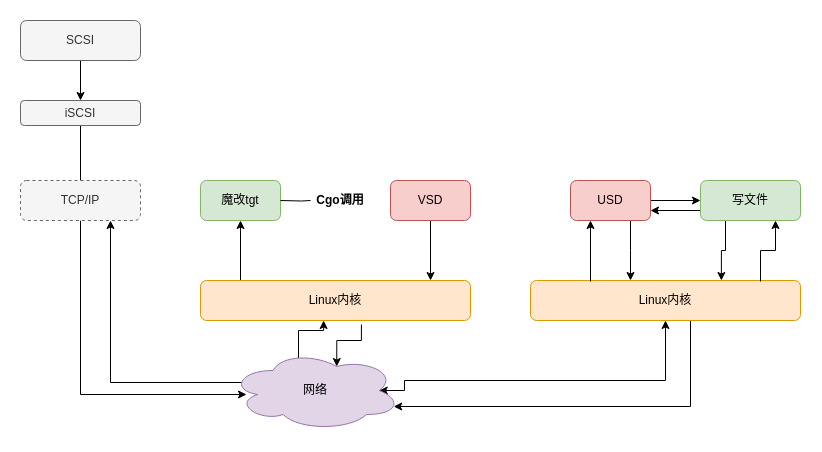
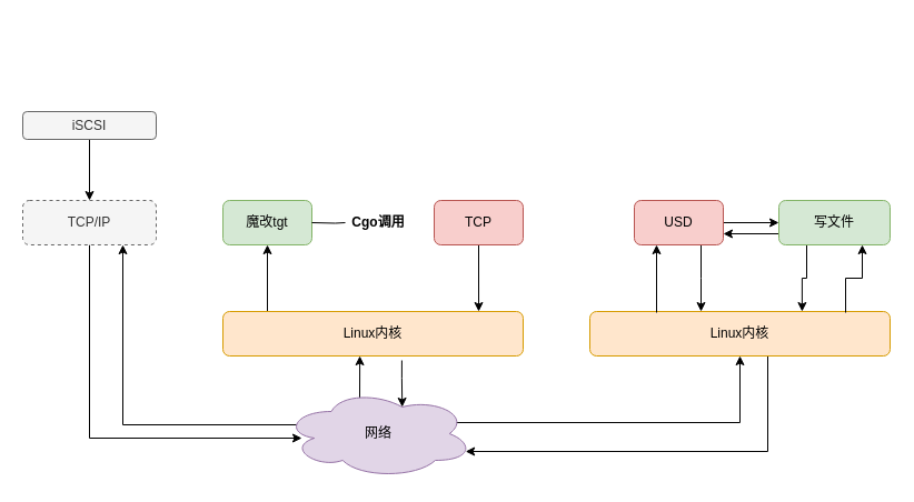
  <mxCell id="0" />
  <mxCell id="1" parent="0" />
- <mxCell id="2" style="edgeStyle=orthogonalEdgeStyle;rounded=0;orthogonalLoop=1;jettySize=auto;html=1;exitX=0.5;exitY=1;exitDx=0;exitDy=0;entryX=0.5;entryY=0;entryDx=0;entryDy=0;" parent="1" source="3" target="5" edge="1"><mxGeometry relative="1" as="geometry" /></mxCell>
- <mxCell id="3" value="SCSI" style="rounded=1;whiteSpace=wrap;html=1;fillColor=#f5f5f5;fontColor=#333333;strokeColor=#666666;" parent="1" vertex="1"><mxGeometry x="20" y="20" width="120" height="40" as="geometry" /></mxCell>
- <mxCell id="4" style="edgeStyle=orthogonalEdgeStyle;rounded=0;orthogonalLoop=1;jettySize=auto;html=1;exitX=0.5;exitY=1;exitDx=0;exitDy=0;entryX=0.5;entryY=0;entryDx=0;entryDy=0;endArrow=none;" parent="1" source="5" target="7" edge="1"><mxGeometry relative="1" as="geometry" /></mxCell>
+ <mxCell id="4" style="edgeStyle=orthogonalEdgeStyle;rounded=0;orthogonalLoop=1;jettySize=auto;html=1;exitX=0.5;exitY=1;exitDx=0;exitDy=0;entryX=0.5;entryY=0;entryDx=0;entryDy=0;" parent="1" source="5" target="7" edge="1"><mxGeometry relative="1" as="geometry" /></mxCell>
  <mxCell id="5" value="iSCSI" style="rounded=1;whiteSpace=wrap;html=1;fillColor=#f5f5f5;fontColor=#333333;strokeColor=#666666;" parent="1" vertex="1"><mxGeometry x="20" y="100" width="120" height="25" as="geometry" /></mxCell>
  <mxCell id="6" style="edgeStyle=orthogonalEdgeStyle;rounded=0;orthogonalLoop=1;jettySize=auto;html=1;exitX=0.5;exitY=1;exitDx=0;exitDy=0;entryX=0.094;entryY=0.55;entryDx=0;entryDy=0;entryPerimeter=0;startArrow=none;startFill=0;" parent="1" source="7" target="11" edge="1"><mxGeometry relative="1" as="geometry"><Array as="points"><mxPoint x="80" y="394" /></Array></mxGeometry></mxCell>
  <mxCell id="7" value="TCP/IP" style="rounded=1;whiteSpace=wrap;html=1;fillColor=#f5f5f5;fontColor=#333333;strokeColor=#666666;dashed=1;" parent="1" vertex="1"><mxGeometry x="20" y="180" width="120" height="40" as="geometry" /></mxCell>
  <mxCell id="8" style="edgeStyle=orthogonalEdgeStyle;rounded=0;orthogonalLoop=1;jettySize=auto;html=1;exitX=0.4;exitY=0.1;exitDx=0;exitDy=0;exitPerimeter=0;entryX=0.456;entryY=1;entryDx=0;entryDy=0;entryPerimeter=0;fontColor=#000000;" parent="1" source="11" target="14" edge="1"><mxGeometry relative="1" as="geometry" /></mxCell>
  <mxCell id="9" style="edgeStyle=orthogonalEdgeStyle;rounded=0;orthogonalLoop=1;jettySize=auto;html=1;exitX=0.875;exitY=0.5;exitDx=0;exitDy=0;exitPerimeter=0;fontColor=#000000;startArrow=classic;startFill=1;" parent="1" source="11" target="21" edge="1"><mxGeometry relative="1" as="geometry"><Array as="points"><mxPoint x="404" y="380" /><mxPoint x="665" y="380" /></Array></mxGeometry></mxCell>
  <mxCell id="10" style="edgeStyle=orthogonalEdgeStyle;rounded=0;orthogonalLoop=1;jettySize=auto;html=1;exitX=0.07;exitY=0.4;exitDx=0;exitDy=0;exitPerimeter=0;entryX=0.75;entryY=1;entryDx=0;entryDy=0;fontColor=#000000;startArrow=none;startFill=0;endArrow=classic;endFill=1;" parent="1" source="11" target="7" edge="1"><mxGeometry relative="1" as="geometry" /></mxCell>
- <mxCell id="11" value="网络" style="ellipse;shape=cloud;whiteSpace=wrap;html=1;fillColor=#e1d5e7;strokeColor=#9673a6;" parent="1" vertex="1"><mxGeometry x="230" y="350" width="170" height="80" as="geometry" /></mxCell>
+ <mxCell id="11" value="网络" style="ellipse;shape=cloud;whiteSpace=wrap;html=1;fillColor=#e1d5e7;strokeColor=#9673a6;" parent="1" vertex="1"><mxGeometry x="255" y="350" width="170" height="80" as="geometry" /></mxCell>
  <mxCell id="12" style="edgeStyle=orthogonalEdgeStyle;rounded=0;orthogonalLoop=1;jettySize=auto;html=1;exitX=0.5;exitY=0;exitDx=0;exitDy=0;entryX=0.5;entryY=1;entryDx=0;entryDy=0;fontColor=#000000;" parent="1" source="14" target="15" edge="1"><mxGeometry relative="1" as="geometry"><Array as="points"><mxPoint x="240" y="280" /></Array></mxGeometry></mxCell>
  <mxCell id="13" style="edgeStyle=orthogonalEdgeStyle;rounded=0;orthogonalLoop=1;jettySize=auto;html=1;exitX=0.596;exitY=1.1;exitDx=0;exitDy=0;entryX=0.625;entryY=0.2;entryDx=0;entryDy=0;entryPerimeter=0;fontColor=#000000;exitPerimeter=0;" parent="1" source="14" target="11" edge="1"><mxGeometry relative="1" as="geometry" /></mxCell>
  <mxCell id="14" value="Linux内核" style="rounded=1;whiteSpace=wrap;html=1;fillColor=#ffe6cc;strokeColor=#d79b00;" parent="1" vertex="1"><mxGeometry x="200" y="280" width="270" height="40" as="geometry" /></mxCell>
  <mxCell id="15" value="魔改tgt" style="rounded=1;whiteSpace=wrap;html=1;fillColor=#d5e8d4;strokeColor=#82b366;" parent="1" vertex="1"><mxGeometry x="200" y="180" width="80" height="40" as="geometry" /></mxCell>
  <mxCell id="16" style="edgeStyle=orthogonalEdgeStyle;rounded=0;orthogonalLoop=1;jettySize=auto;html=1;exitX=0.5;exitY=1;exitDx=0;exitDy=0;entryX=0.852;entryY=0;entryDx=0;entryDy=0;entryPerimeter=0;fontColor=#000000;" parent="1" source="17" target="14" edge="1"><mxGeometry relative="1" as="geometry" /></mxCell>
- <mxCell id="17" value="VSD" style="rounded=1;whiteSpace=wrap;html=1;fillColor=#f8cecc;strokeColor=#b85450;" parent="1" vertex="1"><mxGeometry x="390" y="180" width="80" height="40" as="geometry" /></mxCell>
+ <mxCell id="17" value="TCP" style="rounded=1;whiteSpace=wrap;html=1;fillColor=#f8cecc;strokeColor=#b85450;" parent="1" vertex="1"><mxGeometry x="390" y="180" width="80" height="40" as="geometry" /></mxCell>
  <mxCell id="18" value="&lt;b style=&quot;&quot;&gt;Cgo调用&lt;/b&gt;" style="text;html=1;strokeColor=none;fillColor=none;align=center;verticalAlign=middle;whiteSpace=wrap;rounded=0;" parent="1" vertex="1"><mxGeometry x="310" y="185" width="60" height="30" as="geometry" /></mxCell>
  <mxCell id="19" value="" style="edgeStyle=orthogonalEdgeStyle;rounded=0;orthogonalLoop=1;jettySize=auto;html=1;endArrow=none;" parent="1" target="18" edge="1"><mxGeometry relative="1" as="geometry"><mxPoint x="280" y="200" as="sourcePoint" /><mxPoint x="380" y="200" as="targetPoint" /></mxGeometry></mxCell>
  <mxCell id="20" style="edgeStyle=orthogonalEdgeStyle;rounded=0;orthogonalLoop=1;jettySize=auto;html=1;exitX=0.75;exitY=1;exitDx=0;exitDy=0;entryX=0.96;entryY=0.7;entryDx=0;entryDy=0;entryPerimeter=0;fontColor=#000000;startArrow=none;startFill=0;endArrow=classic;endFill=1;" parent="1" source="21" target="11" edge="1"><mxGeometry relative="1" as="geometry"><Array as="points"><mxPoint x="690" y="320" /><mxPoint x="690" y="406" /></Array></mxGeometry></mxCell>
  <mxCell id="21" value="Linux内核" style="rounded=1;whiteSpace=wrap;html=1;fillColor=#ffe6cc;strokeColor=#d79b00;" parent="1" vertex="1"><mxGeometry x="530" y="280" width="270" height="40" as="geometry" /></mxCell>
  <mxCell id="22" style="edgeStyle=orthogonalEdgeStyle;rounded=0;orthogonalLoop=1;jettySize=auto;html=1;exitX=0.75;exitY=1;exitDx=0;exitDy=0;fontColor=#000000;" parent="1" source="26" edge="1"><mxGeometry relative="1" as="geometry"><mxPoint x="630" y="280" as="targetPoint" /></mxGeometry></mxCell>
  <mxCell id="23" style="edgeStyle=orthogonalEdgeStyle;rounded=0;orthogonalLoop=1;jettySize=auto;html=1;exitX=0.25;exitY=1;exitDx=0;exitDy=0;fontColor=#000000;startArrow=classic;startFill=1;endArrow=none;endFill=0;" parent="1" source="26" edge="1"><mxGeometry relative="1" as="geometry"><mxPoint x="590" y="281" as="targetPoint" /><Array as="points"><mxPoint x="590" y="281" /></Array></mxGeometry></mxCell>
  <mxCell id="24" style="edgeStyle=orthogonalEdgeStyle;rounded=0;orthogonalLoop=1;jettySize=auto;html=1;exitX=1;exitY=0.5;exitDx=0;exitDy=0;entryX=0;entryY=0.5;entryDx=0;entryDy=0;fontColor=#000000;startArrow=none;startFill=0;endArrow=classic;endFill=1;" parent="1" source="26" target="29" edge="1"><mxGeometry relative="1" as="geometry" /></mxCell>
  <mxCell id="25" style="edgeStyle=orthogonalEdgeStyle;rounded=0;orthogonalLoop=1;jettySize=auto;html=1;exitX=1;exitY=0.75;exitDx=0;exitDy=0;entryX=0;entryY=0.75;entryDx=0;entryDy=0;fontColor=#000000;startArrow=classic;startFill=1;endArrow=none;endFill=0;" parent="1" source="26" target="29" edge="1"><mxGeometry relative="1" as="geometry" /></mxCell>
  <mxCell id="26" value="USD" style="rounded=1;whiteSpace=wrap;html=1;fillColor=#f8cecc;strokeColor=#b85450;" parent="1" vertex="1"><mxGeometry x="570" y="180" width="80" height="40" as="geometry" /></mxCell>
  <mxCell id="27" style="edgeStyle=orthogonalEdgeStyle;rounded=0;orthogonalLoop=1;jettySize=auto;html=1;exitX=0.75;exitY=1;exitDx=0;exitDy=0;entryX=0.852;entryY=0.025;entryDx=0;entryDy=0;entryPerimeter=0;fontColor=#000000;startArrow=classic;startFill=1;endArrow=none;endFill=0;" parent="1" source="29" target="21" edge="1"><mxGeometry relative="1" as="geometry" /></mxCell>
  <mxCell id="28" style="edgeStyle=orthogonalEdgeStyle;rounded=0;orthogonalLoop=1;jettySize=auto;html=1;exitX=0.25;exitY=1;exitDx=0;exitDy=0;entryX=0.707;entryY=0;entryDx=0;entryDy=0;entryPerimeter=0;fontColor=#000000;startArrow=none;startFill=0;endArrow=classic;endFill=1;" parent="1" source="29" target="21" edge="1"><mxGeometry relative="1" as="geometry" /></mxCell>
  <mxCell id="29" value="写文件" style="rounded=1;whiteSpace=wrap;html=1;fillColor=#d5e8d4;strokeColor=#82b366;" parent="1" vertex="1"><mxGeometry x="700" y="180" width="100" height="40" as="geometry" /></mxCell>
